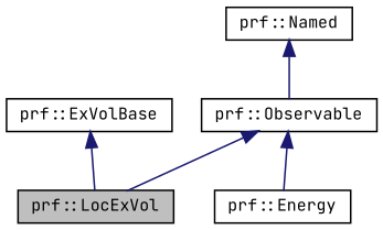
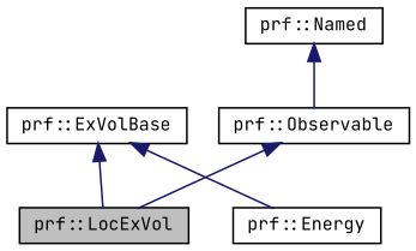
  digraph {
    fontname="JetBrains Mono"
    node [color=black fontname="JetBrains Mono" fontsize=10 shape=record]
    edge [color=midnightblue dir=back fontname="JetBrains Mono" fontsize=10 labelfontname=Helvetica labelfontsize=10 style=solid]
    n1 [fillcolor=grey75 fontcolor=black height=0.2 label="prf::LocExVol" style=filled width=0.4]
    n2 [height=0.2 label="prf::ExVolBase" width=0.4]
    n3 [height=0.2 label="prf::Energy" width=0.4]
    n4 [height=0.2 label="prf::Observable" width=0.4]
    n5 [height=0.2 label="prf::Named" width=0.4]
    n2 -> n1
    n4 -> n1
-   n4 -> n3
+   n2 -> n3
    n5 -> n4
  }
